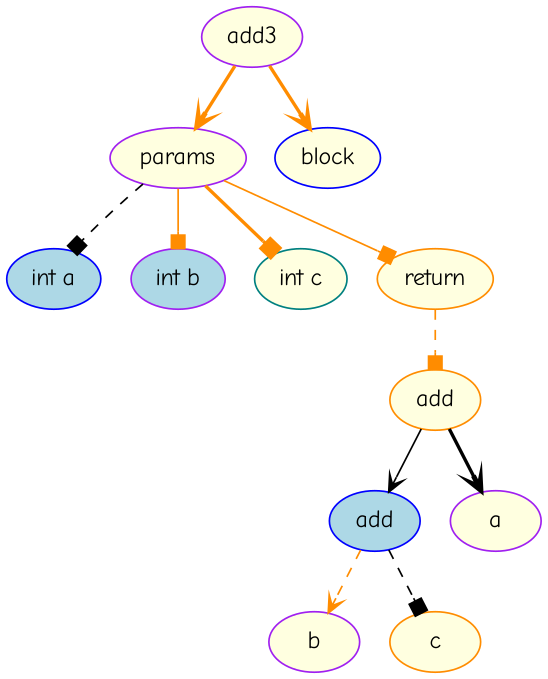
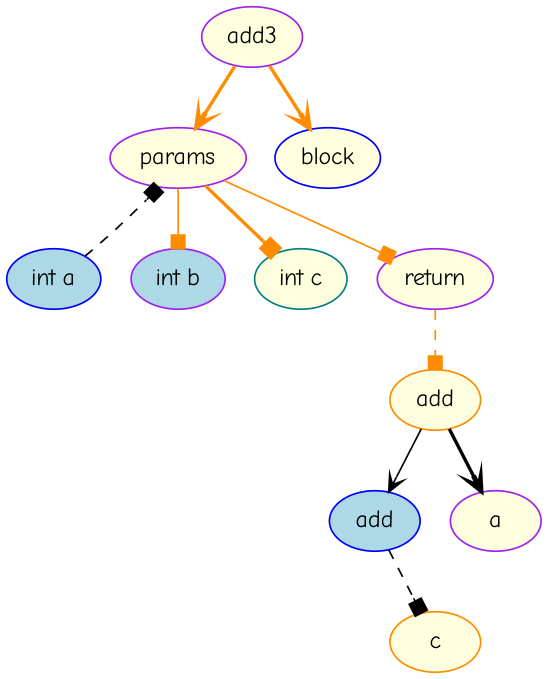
  digraph {
    fontname="Comic Neue"
    node [color=purple fillcolor=lightyellow fontname="Comic Neue" style=filled]
    edge [arrowhead=box color=darkorange fontname="Comic Neue" style=bold]
    add3
    params
    block [color=blue]
    "int a" [color=blue fillcolor=lightblue]
    "int b" [fillcolor=lightblue]
    "int c" [color=teal]
-   return [color=darkorange]
+   return
    n8 [color=darkorange label=add]
    n9 [color=blue fillcolor=lightblue label=add]
    a
-   b
    c [color=darkorange]
    add3 -> params [arrowhead=vee]
    add3 -> block [arrowhead=vee]
-   params -> "int a" [color=black style=dashed]
+   "int a" -> params [color=black style=dashed]
    params -> "int b" [style=solid]
    params -> "int c"
    params -> return [style=solid]
    return -> n8 [style=dashed]
    n8 -> n9 [arrowhead=vee color=black style=solid]
    n8 -> a [arrowhead=vee color=black]
-   n9 -> b [arrowhead=vee style=dashed]
    n9 -> c [color=black style=dashed]
  }
